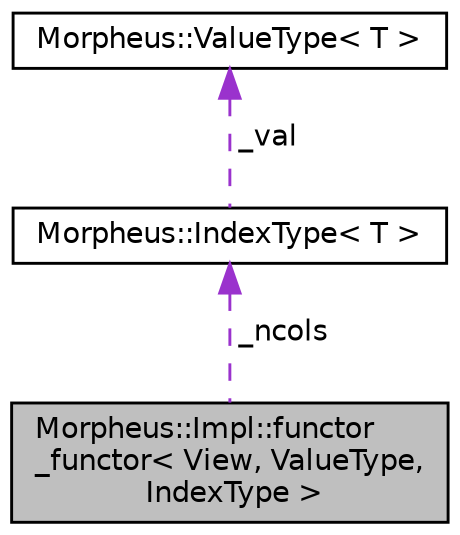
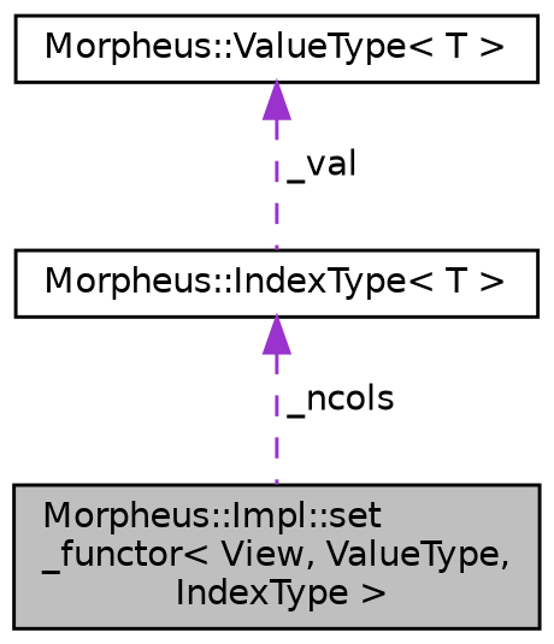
  digraph {
    node [color=black fillcolor=white fontname=Helvetica fontsize=10 shape=record style=filled]
    edge [color=darkorchid3 dir=back fontname=Helvetica fontsize=10 labelfontname=Helvetica labelfontsize=10 style=dashed]
-   n1 [fillcolor=grey75 fontcolor=black height=0.2 label="Morpheus::Impl::functor\l_functor\< View, ValueType,\l IndexType \>" width=0.4]
+   n1 [fillcolor=grey75 fontcolor=black height=0.2 label="Morpheus::Impl::set\l_functor\< View, ValueType,\l IndexType \>" width=0.4]
    n2 [height=0.2 label="Morpheus::IndexType\< T \>" width=0.4]
    n3 [height=0.2 label="Morpheus::ValueType\< T \>" width=0.4]
    n2 -> n1 [label=" _ncols"]
    n3 -> n2 [label=" _val"]
  }
